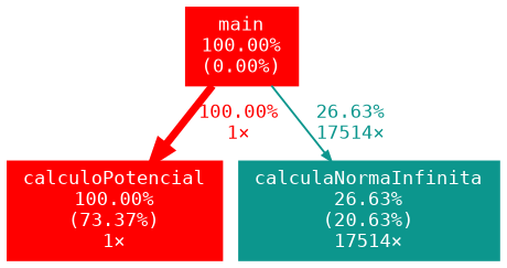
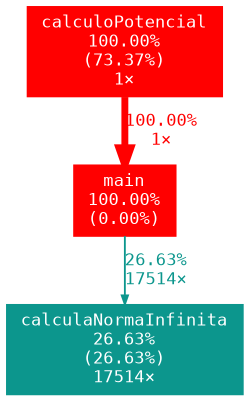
  digraph {
    fontname="DejaVu Sans Mono"
    nodesep=0.125
    ranksep=0.25
    node [color="#ff0000" fontcolor="#ffffff" fontname="DejaVu Sans Mono" fontsize=10.00 shape=box style=filled]
    edge [fontname="DejaVu Sans Mono" fontsize=10.00]
    n1 [height=0 label="calculoPotencial\n100.00%\n(73.37%)\n1×" width=0]
-   n2 [color="#0c968d" height=0 label="calculaNormaInfinita\n26.63%\n(20.63%)\n17514×" width=0]
+   n2 [color="#0c968d" height=0 label="calculaNormaInfinita\n26.63%\n(26.63%)\n17514×" width=0]
    n3 [height=0 label="main\n100.00%\n(0.00%)" width=0]
-   n3 -> n1 [arrowsize=1.00 color="#ff0000" fontcolor="#ff0000" label="100.00%\n1×" labeldistance=4.00 penwidth=4.00]
+   n1 -> n3 [arrowsize=1.00 color="#ff0000" fontcolor="#ff0000" label="100.00%\n1×" labeldistance=4.00 penwidth=4.00]
    n3 -> n2 [arrowsize=0.52 color="#0c968d" fontcolor="#0c968d" label="26.63%\n17514×" labeldistance=1.07 penwidth=1.07]
  }
